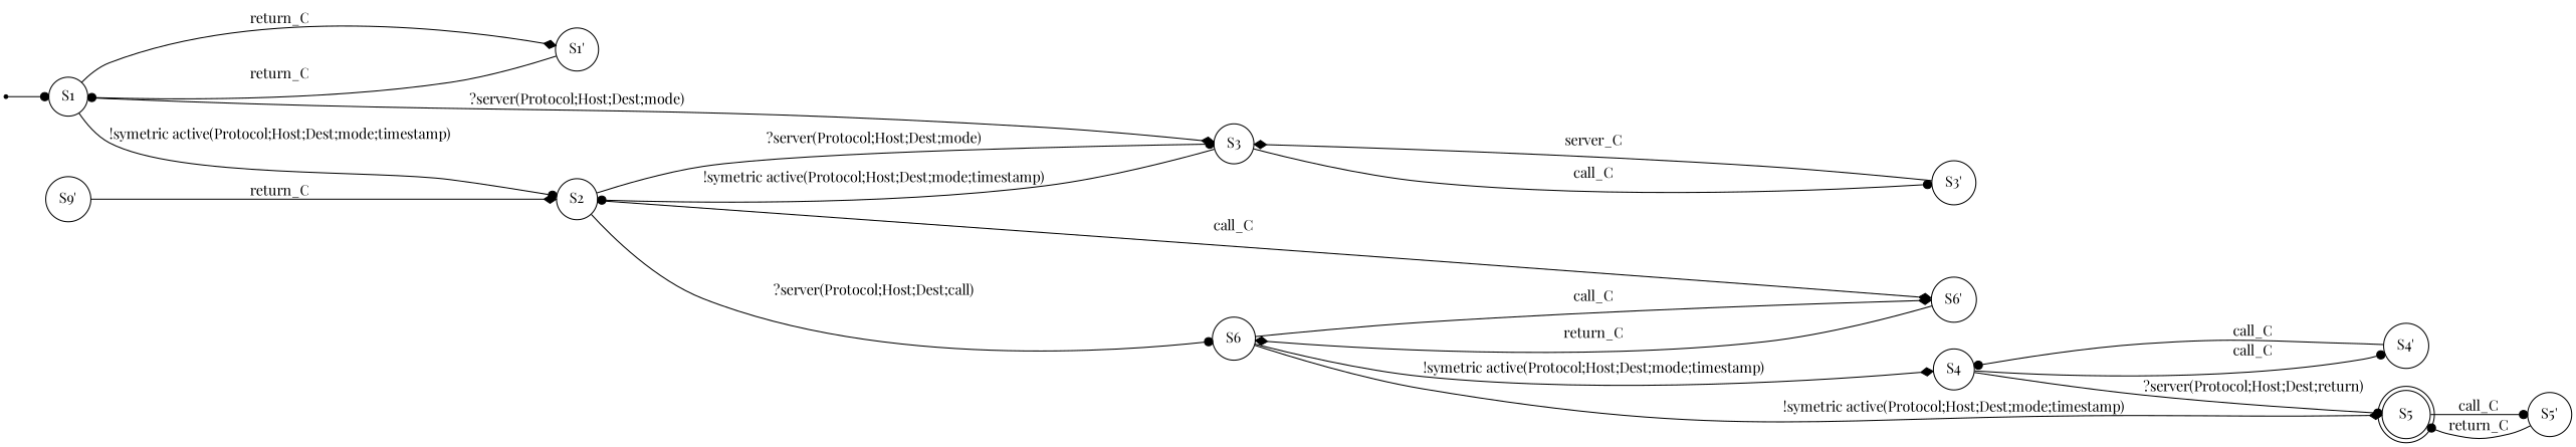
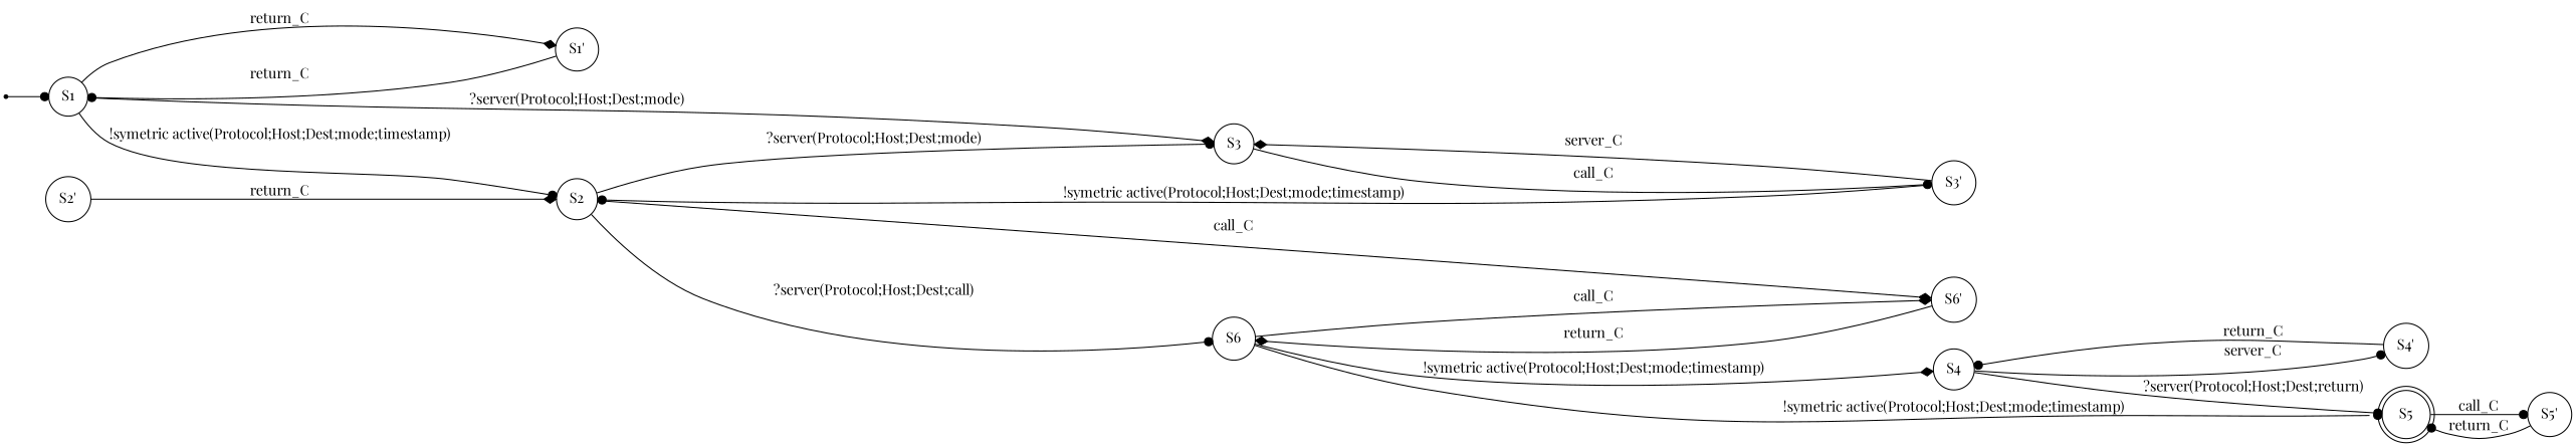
  digraph {
    fontname="Playfair Display"
    rankdir=LR
    node [fontname="Playfair Display" shape=circle]
    edge [arrowhead=dot fontname="Playfair Display"]
    S00 [shape=point]
    n2 [label=S1]
    n3 [label=S2]
    n4 [label=S3]
    n5 [label="S1'"]
    n6 [label=S6]
    n7 [label="S6'"]
    n8 [label="S3'"]
    n9 [label=S4]
    n10 [label=S5 shape=doublecircle]
-   n11 [label="S9'"]
+   n11 [label="S2'"]
    n12 [label="S4'"]
    n13 [label="S5'"]
    S00 -> n2
    n2 -> n3 [label="!symetric active(Protocol;Host;Dest;mode;timestamp)"]
    n2 -> n4 [arrowhead=diamond label="?server(Protocol;Host;Dest;mode)"]
    n2 -> n5 [arrowhead=diamond label=return_C]
    n3 -> n4 [label="?server(Protocol;Host;Dest;mode)"]
    n3 -> n6 [label="?server(Protocol;Host;Dest;call)"]
    n3 -> n7 [arrowhead=diamond label=call_C]
-   n4 -> n3 [label="!symetric active(Protocol;Host;Dest;mode;timestamp)"]
+   n8 -> n3 [label="!symetric active(Protocol;Host;Dest;mode;timestamp)"]
    n4 -> n8 [label=call_C]
    n5 -> n2 [label=return_C]
    n6 -> n7 [arrowhead=diamond label=call_C]
    n6 -> n9 [arrowhead=diamond label="!symetric active(Protocol;Host;Dest;mode;timestamp)"]
-   n6 -> n10 [arrowhead=diamond label="!symetric active(Protocol;Host;Dest;mode;timestamp)"]
+   n6 -> n10 [label="!symetric active(Protocol;Host;Dest;mode;timestamp)"]
    n7 -> n6 [arrowhead=diamond label=return_C]
    n8 -> n4 [arrowhead=diamond label=server_C]
    n9 -> n10 [label="?server(Protocol;Host;Dest;return)"]
-   n9 -> n12 [label=call_C]
+   n9 -> n12 [label=server_C]
    n10 -> n13 [label=call_C]
    n11 -> n3 [arrowhead=diamond label=return_C]
-   n12 -> n9 [label=call_C]
+   n12 -> n9 [label=return_C]
    n13 -> n10 [label=return_C]
  }
